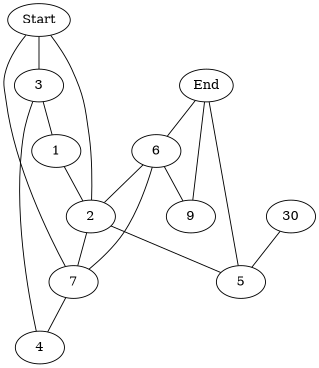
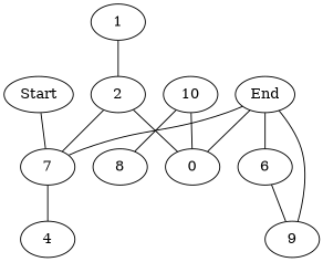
  graph {
    Start
    2
    7
-   3
-   5
+   5 [label=0]
    1
    4
    6
    9
-   10 [label=30]
+   10
+   8
    End
-   Start -- 2
    Start -- 7
-   Start -- 3
    2 -- 7
    2 -- 5
    7 -- 4
-   3 -- 1
-   3 -- 4
    1 -- 2
-   6 -- 2
-   6 -- 7
+   End -- 7
    6 -- 9
    10 -- 5
+   10 -- 8
    End -- 5
    End -- 6
    End -- 9
  }
